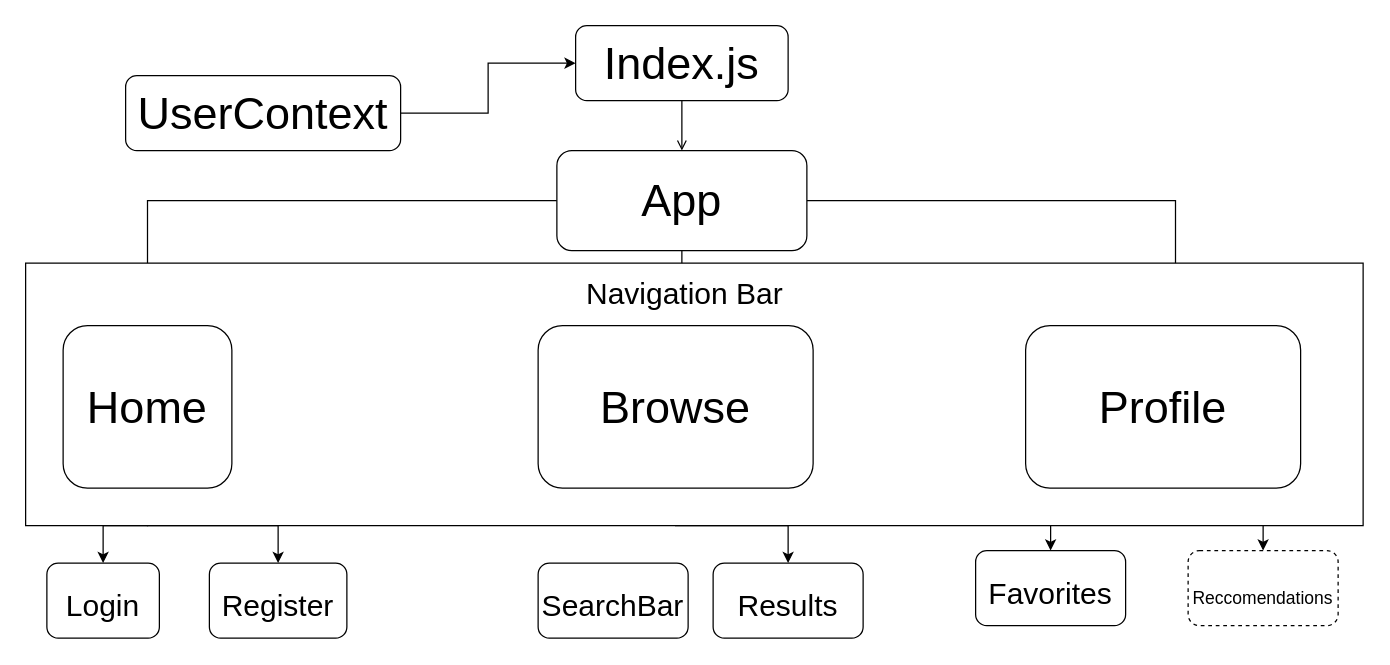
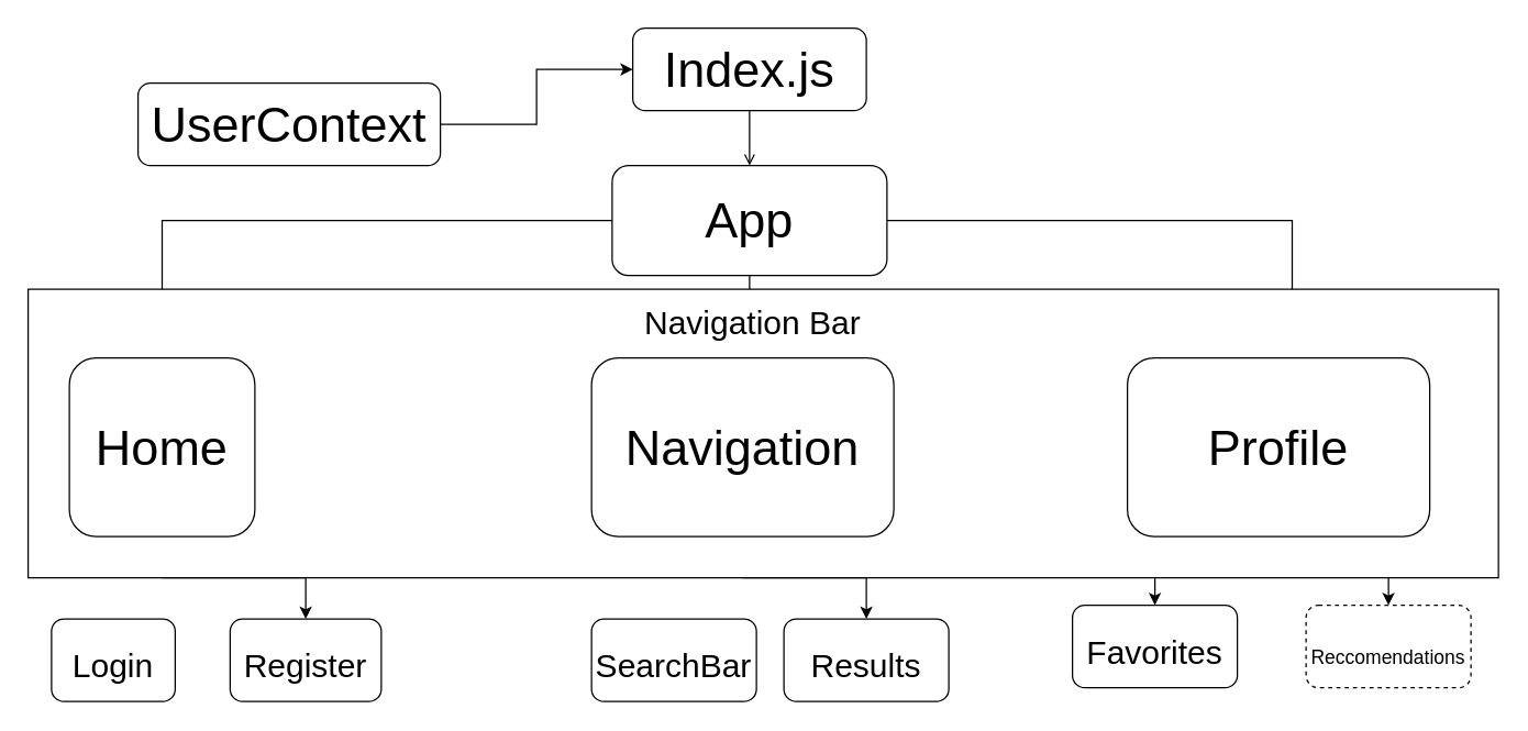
  <mxCell id="0" />
  <mxCell id="1" parent="0" />
  <mxCell id="2" style="edgeStyle=orthogonalEdgeStyle;rounded=0;orthogonalLoop=1;jettySize=auto;html=1;fontSize=14;" edge="1" parent="1" source="5" target="24"><mxGeometry relative="1" as="geometry" /></mxCell>
  <mxCell id="3" style="edgeStyle=orthogonalEdgeStyle;rounded=0;orthogonalLoop=1;jettySize=auto;html=1;entryX=0.5;entryY=0;entryDx=0;entryDy=0;fontSize=14;" edge="1" parent="1" source="5" target="23"><mxGeometry relative="1" as="geometry" /></mxCell>
  <mxCell id="4" style="edgeStyle=orthogonalEdgeStyle;rounded=0;orthogonalLoop=1;jettySize=auto;html=1;entryX=0.545;entryY=-0.015;entryDx=0;entryDy=0;entryPerimeter=0;fontSize=14;" edge="1" parent="1" source="5" target="25"><mxGeometry relative="1" as="geometry" /></mxCell>
  <mxCell id="5" value="&lt;font style=&quot;font-size: 36px;&quot;&gt;App&lt;/font&gt;" style="rounded=1;whiteSpace=wrap;html=1;" vertex="1" parent="1"><mxGeometry x="445" y="120" width="200" height="80" as="geometry" /></mxCell>
- <mxCell id="6" style="edgeStyle=orthogonalEdgeStyle;rounded=0;orthogonalLoop=1;jettySize=auto;html=1;fontSize=14;" edge="1" parent="1" source="23" target="15"><mxGeometry relative="1" as="geometry" /></mxCell>
  <mxCell id="7" style="edgeStyle=orthogonalEdgeStyle;rounded=0;orthogonalLoop=1;jettySize=auto;html=1;fontSize=14;" edge="1" parent="1" source="23" target="16"><mxGeometry relative="1" as="geometry" /></mxCell>
  <mxCell id="8" style="edgeStyle=orthogonalEdgeStyle;rounded=0;orthogonalLoop=1;jettySize=auto;html=1;entryX=0.5;entryY=0;entryDx=0;entryDy=0;fontSize=14;endArrow=open;" edge="1" parent="1" source="9" target="5"><mxGeometry relative="1" as="geometry" /></mxCell>
  <mxCell id="9" value="Index.js" style="rounded=1;whiteSpace=wrap;html=1;fontSize=36;" vertex="1" parent="1"><mxGeometry x="460" y="20" width="170" height="60" as="geometry" /></mxCell>
  <mxCell id="10" style="edgeStyle=orthogonalEdgeStyle;rounded=0;orthogonalLoop=1;jettySize=auto;html=1;entryX=0;entryY=0.5;entryDx=0;entryDy=0;fontSize=14;" edge="1" parent="1" source="11" target="9"><mxGeometry relative="1" as="geometry" /></mxCell>
  <mxCell id="11" value="UserContext" style="rounded=1;whiteSpace=wrap;html=1;fontSize=36;" vertex="1" parent="1"><mxGeometry x="100" y="60" width="220" height="60" as="geometry" /></mxCell>
  <mxCell id="12" style="edgeStyle=orthogonalEdgeStyle;rounded=0;orthogonalLoop=1;jettySize=auto;html=1;fontSize=14;" edge="1" parent="1" source="24" target="18"><mxGeometry relative="1" as="geometry" /></mxCell>
  <mxCell id="13" style="edgeStyle=orthogonalEdgeStyle;rounded=0;orthogonalLoop=1;jettySize=auto;html=1;fontSize=14;" edge="1" parent="1" source="25" target="19"><mxGeometry relative="1" as="geometry" /></mxCell>
  <mxCell id="14" style="edgeStyle=orthogonalEdgeStyle;rounded=0;orthogonalLoop=1;jettySize=auto;html=1;fontSize=14;" edge="1" parent="1" source="25" target="20"><mxGeometry relative="1" as="geometry" /></mxCell>
  <mxCell id="15" value="&lt;font style=&quot;font-size: 24px;&quot;&gt;Login&lt;/font&gt;" style="rounded=1;whiteSpace=wrap;html=1;fontSize=36;" vertex="1" parent="1"><mxGeometry x="37" y="450" width="90" height="60" as="geometry" /></mxCell>
  <mxCell id="16" value="&lt;font style=&quot;font-size: 24px;&quot;&gt;Register&lt;/font&gt;" style="rounded=1;whiteSpace=wrap;html=1;fontSize=36;" vertex="1" parent="1"><mxGeometry x="167" y="450" width="110" height="60" as="geometry" /></mxCell>
  <mxCell id="17" value="&lt;font style=&quot;font-size: 24px;&quot;&gt;SearchBar&lt;/font&gt;" style="rounded=1;whiteSpace=wrap;html=1;fontSize=36;" vertex="1" parent="1"><mxGeometry x="430" y="450" width="120" height="60" as="geometry" /></mxCell>
  <mxCell id="18" value="&lt;font style=&quot;font-size: 24px;&quot;&gt;Results&lt;/font&gt;" style="rounded=1;whiteSpace=wrap;html=1;fontSize=36;" vertex="1" parent="1"><mxGeometry x="570" y="450" width="120" height="60" as="geometry" /></mxCell>
  <mxCell id="19" value="&lt;font style=&quot;font-size: 24px;&quot;&gt;Favorites&lt;/font&gt;" style="rounded=1;whiteSpace=wrap;html=1;fontSize=36;" vertex="1" parent="1"><mxGeometry x="780" y="440" width="120" height="60" as="geometry" /></mxCell>
  <mxCell id="20" value="&lt;font style=&quot;font-size: 14px;&quot;&gt;Reccomendations&lt;/font&gt;" style="rounded=1;whiteSpace=wrap;html=1;fontSize=36;dashed=1;" vertex="1" parent="1"><mxGeometry x="950" y="440" width="120" height="60" as="geometry" /></mxCell>
  <mxCell id="21" value="" style="group" vertex="1" connectable="0" parent="1"><mxGeometry y="210" width="1070" height="210" as="geometry" x="20" /></mxCell>
  <mxCell id="22" value="" style="rounded=0;whiteSpace=wrap;html=1;fontSize=14;" vertex="1" parent="21"><mxGeometry width="1070" height="210" as="geometry" /></mxCell>
  <mxCell id="23" value="Home" style="rounded=1;whiteSpace=wrap;html=1;fontSize=36;" vertex="1" parent="21"><mxGeometry x="30" y="50" width="135" height="130" as="geometry" /></mxCell>
- <mxCell id="24" value="Browse" style="rounded=1;whiteSpace=wrap;html=1;fontSize=36;" vertex="1" parent="21"><mxGeometry x="410" y="50" width="220" height="130" as="geometry" /></mxCell>
+ <mxCell id="24" value="Navigation" style="rounded=1;whiteSpace=wrap;html=1;fontSize=36;" vertex="1" parent="21"><mxGeometry x="410" y="50" width="220" height="130" as="geometry" /></mxCell>
  <mxCell id="25" value="Profile" style="rounded=1;whiteSpace=wrap;html=1;fontSize=36;" vertex="1" parent="21"><mxGeometry x="800" y="50" width="220" height="130" as="geometry" /></mxCell>
  <mxCell id="26" value="&lt;font style=&quot;font-size: 24px;&quot;&gt;Navigation Bar&lt;/font&gt;" style="text;html=1;strokeColor=none;fillColor=none;align=center;verticalAlign=middle;whiteSpace=wrap;rounded=0;fontSize=14;" vertex="1" parent="21"><mxGeometry x="420" y="10" width="215" height="30" as="geometry" /></mxCell>
